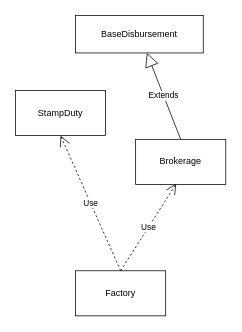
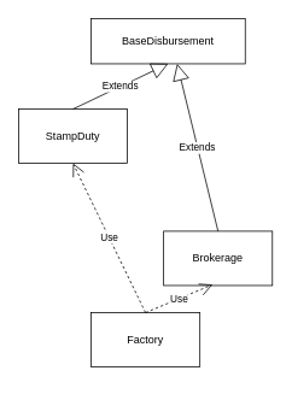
  <mxCell id="0" />
  <mxCell id="1" parent="0" />
  <mxCell id="2" value="BaseDisbursement" style="rounded=0;whiteSpace=wrap;html=1;" vertex="1" parent="1"><mxGeometry x="100" y="20" width="170" height="50" as="geometry" /></mxCell>
  <mxCell id="3" value="StampDuty" style="whiteSpace=wrap;html=1;rounded=0;" vertex="1" parent="1"><mxGeometry x="20" y="120" width="120" height="60" as="geometry" /></mxCell>
- <mxCell id="4" value="Factory" style="whiteSpace=wrap;html=1;rounded=0;" vertex="1" parent="1"><mxGeometry x="100" y="360" width="120" height="60" as="geometry" /></mxCell>
- <mxCell id="6" value="Brokerage" style="whiteSpace=wrap;html=1;rounded=0;" vertex="1" parent="1"><mxGeometry x="180" y="185" width="120" height="60" as="geometry" /></mxCell>
+ <mxCell id="4" value="Factory" style="whiteSpace=wrap;html=1;rounded=0;" vertex="1" parent="1"><mxGeometry x="100" y="345" width="120" height="60" as="geometry" /></mxCell>
+ <mxCell id="5" value="Extends" style="endArrow=block;endSize=16;endFill=0;html=1;rounded=0;exitX=0.5;exitY=0;exitDx=0;exitDy=0;entryX=0.5;entryY=1;entryDx=0;entryDy=0;" edge="1" parent="1" source="3" target="2"><mxGeometry width="160" relative="1" as="geometry"><mxPoint x="110" y="160" as="sourcePoint" /><mxPoint x="270" y="160" as="targetPoint" /></mxGeometry></mxCell>
+ <mxCell id="6" value="Brokerage" style="whiteSpace=wrap;html=1;rounded=0;" vertex="1" parent="1"><mxGeometry x="180" y="255" width="120" height="60" as="geometry" /></mxCell>
  <mxCell id="7" value="Extends" style="endArrow=block;endSize=16;endFill=0;html=1;rounded=0;entryX=0.558;entryY=1;entryDx=0;entryDy=0;exitX=0.5;exitY=0;exitDx=0;exitDy=0;entryPerimeter=0;" edge="1" parent="1" source="6" target="2"><mxGeometry width="160" relative="1" as="geometry"><mxPoint x="90" y="190" as="sourcePoint" /><mxPoint x="90" y="120" as="targetPoint" /></mxGeometry></mxCell>
  <mxCell id="8" value="Use" style="endArrow=open;endSize=12;dashed=1;html=1;rounded=0;exitX=0.5;exitY=0;exitDx=0;exitDy=0;entryX=0.5;entryY=1;entryDx=0;entryDy=0;" edge="1" parent="1" source="4" target="3"><mxGeometry width="160" relative="1" as="geometry"><mxPoint x="230" y="260" as="sourcePoint" /><mxPoint x="390" y="260" as="targetPoint" /></mxGeometry></mxCell>
  <mxCell id="9" value="Use" style="endArrow=open;endSize=12;dashed=1;html=1;rounded=0;exitX=0.5;exitY=0;exitDx=0;exitDy=0;entryX=0.45;entryY=0.983;entryDx=0;entryDy=0;entryPerimeter=0;" edge="1" parent="1" source="4" target="6"><mxGeometry width="160" relative="1" as="geometry"><mxPoint x="90" y="370" as="sourcePoint" /><mxPoint x="90" y="255" as="targetPoint" /></mxGeometry></mxCell>
